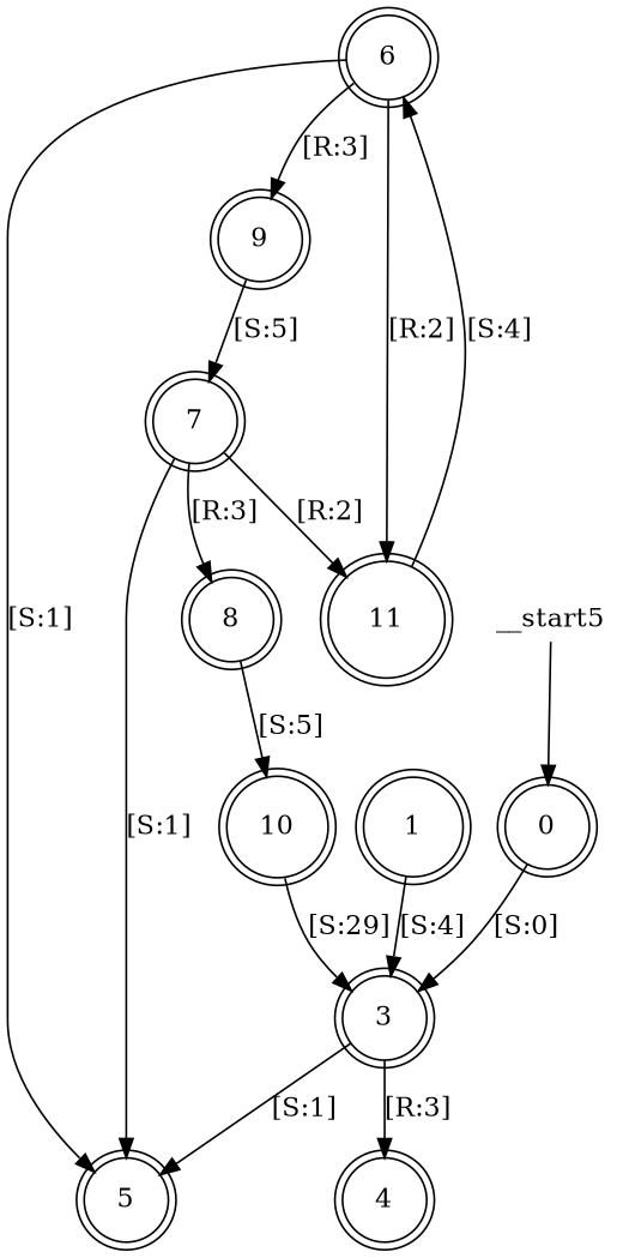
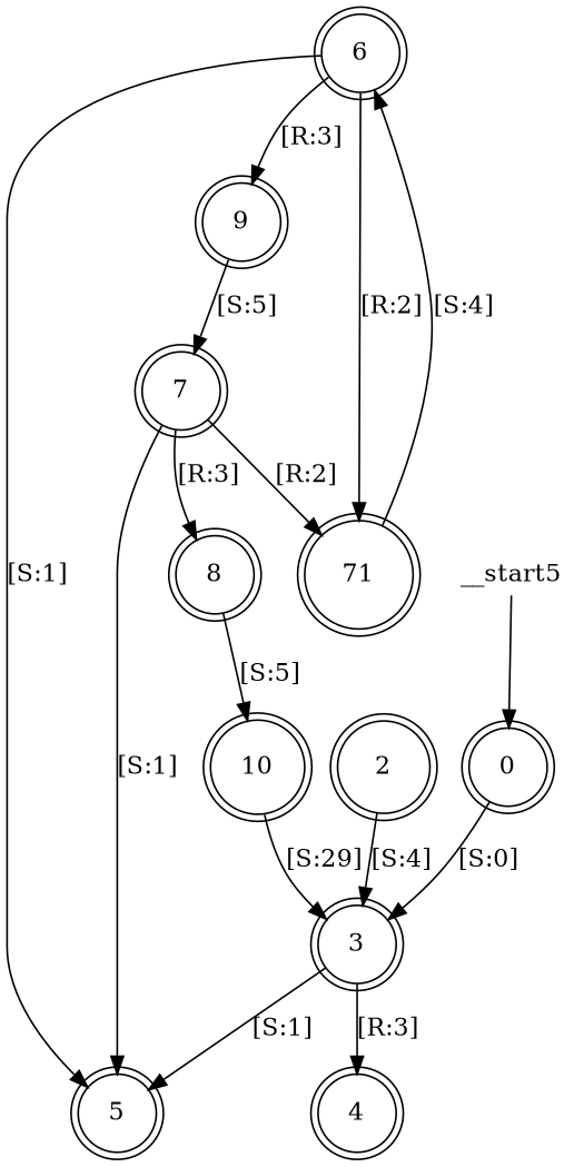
  digraph {
    node [shape=doublecircle]
    n1 [label=0]
    n2 [label=3]
    n3 [label=4]
    n4 [label=5]
-   n5 [label=1]
+   n5 [label=2]
    n6 [label=6]
    n7 [label=9]
-   n8 [label=11]
+   n8 [label=71]
    n9 [label=7]
    n10 [label=8]
    n11 [label=10]
    n12 [height=0 label=__start5 shape=none width=0]
    n1 -> n2 [label="[S:0]"]
    n2 -> n3 [label="[R:3]"]
    n2 -> n4 [label="[S:1]"]
    n5 -> n2 [label="[S:4]"]
    n6 -> n4 [label="[S:1]"]
    n6 -> n7 [label="[R:3]"]
    n6 -> n8 [label="[R:2]"]
    n7 -> n9 [label="[S:5]"]
    n8 -> n6 [label="[S:4]"]
    n9 -> n4 [label="[S:1]"]
    n9 -> n8 [label="[R:2]"]
    n9 -> n10 [label="[R:3]"]
    n10 -> n11 [label="[S:5]"]
    n11 -> n2 [label="[S:29]"]
    n12 -> n1
  }
